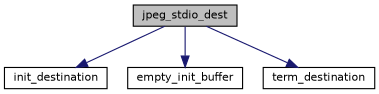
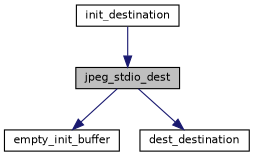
  digraph {
    rankdir=TB
    node [color=black fontname=Helvetica fontsize=10 shape=record]
    edge [color=midnightblue fontname=Helvetica fontsize=10 labelfontname=Helvetica labelfontsize=10 style=solid]
    n1 [fillcolor=grey75 fontcolor=black height=0.2 label=jpeg_stdio_dest style=filled width=0.4]
    n2 [height=0.2 label=init_destination width=0.4]
    n3 [height=0.2 label=empty_init_buffer width=0.4]
-   n4 [height=0.2 label=term_destination width=0.4]
-   n1 -> n2
+   n4 [height=0.2 label=dest_destination width=0.4]
+   n2 -> n1
    n1 -> n3
    n1 -> n4
  }
